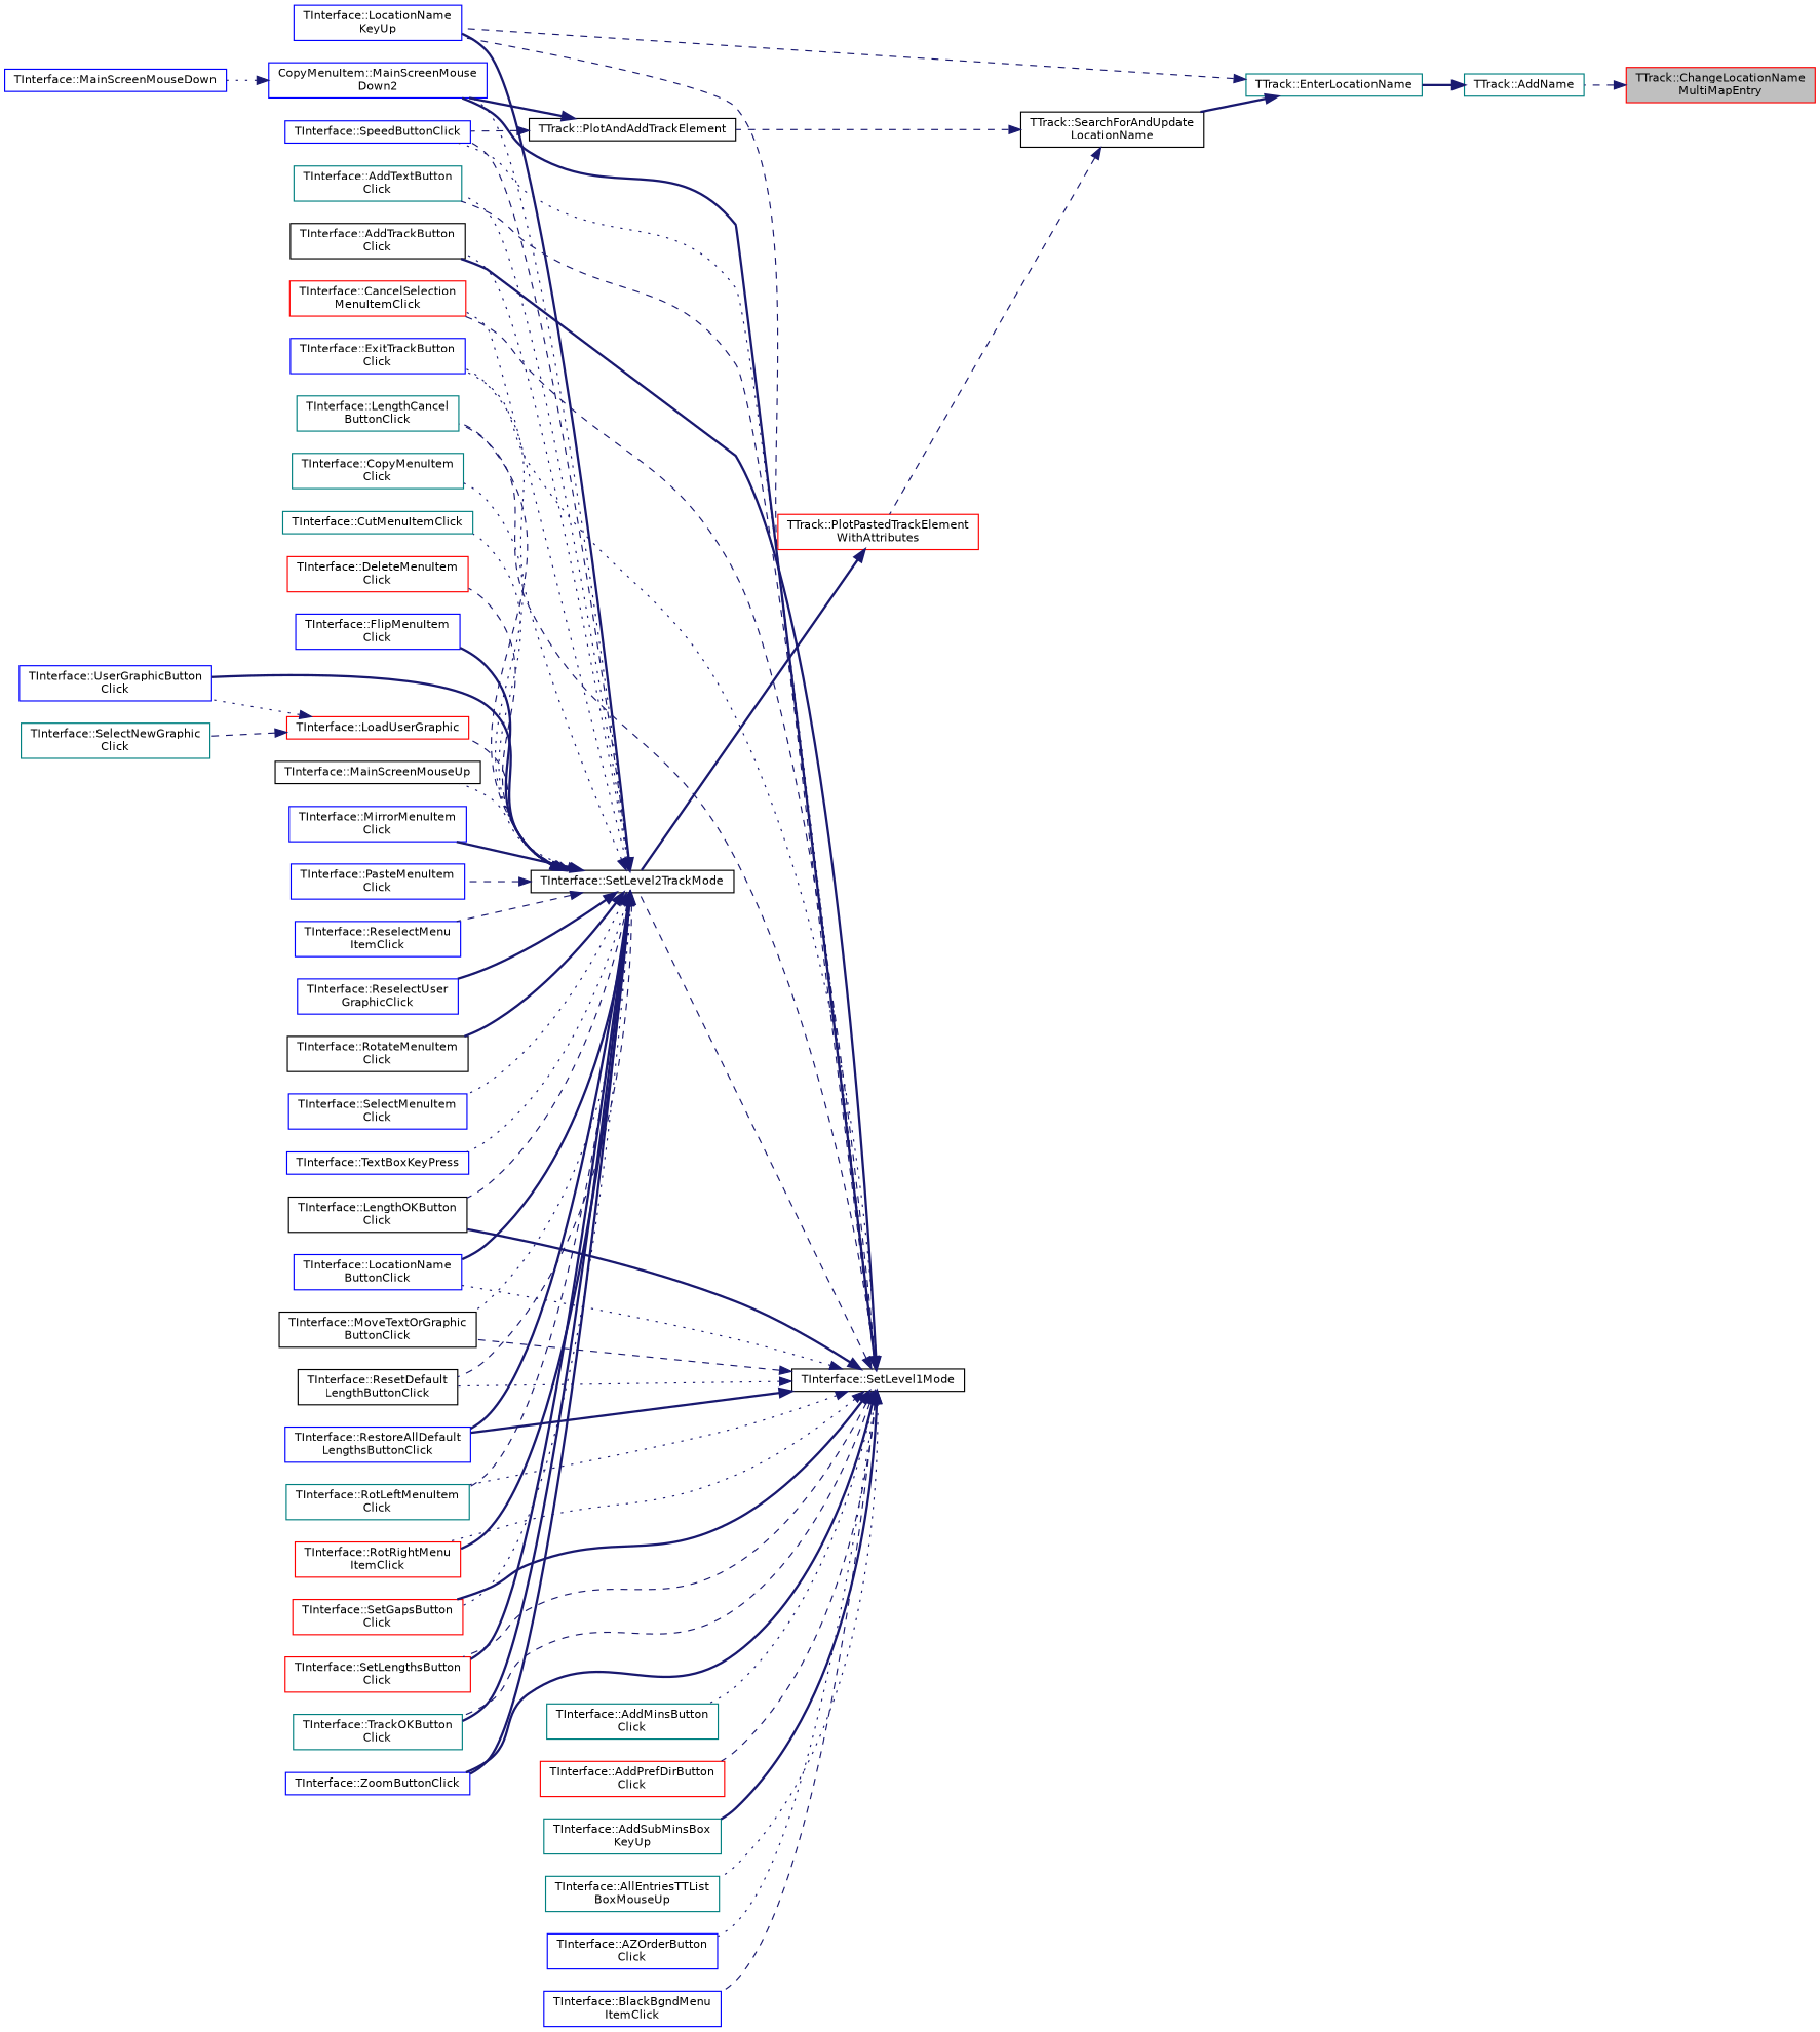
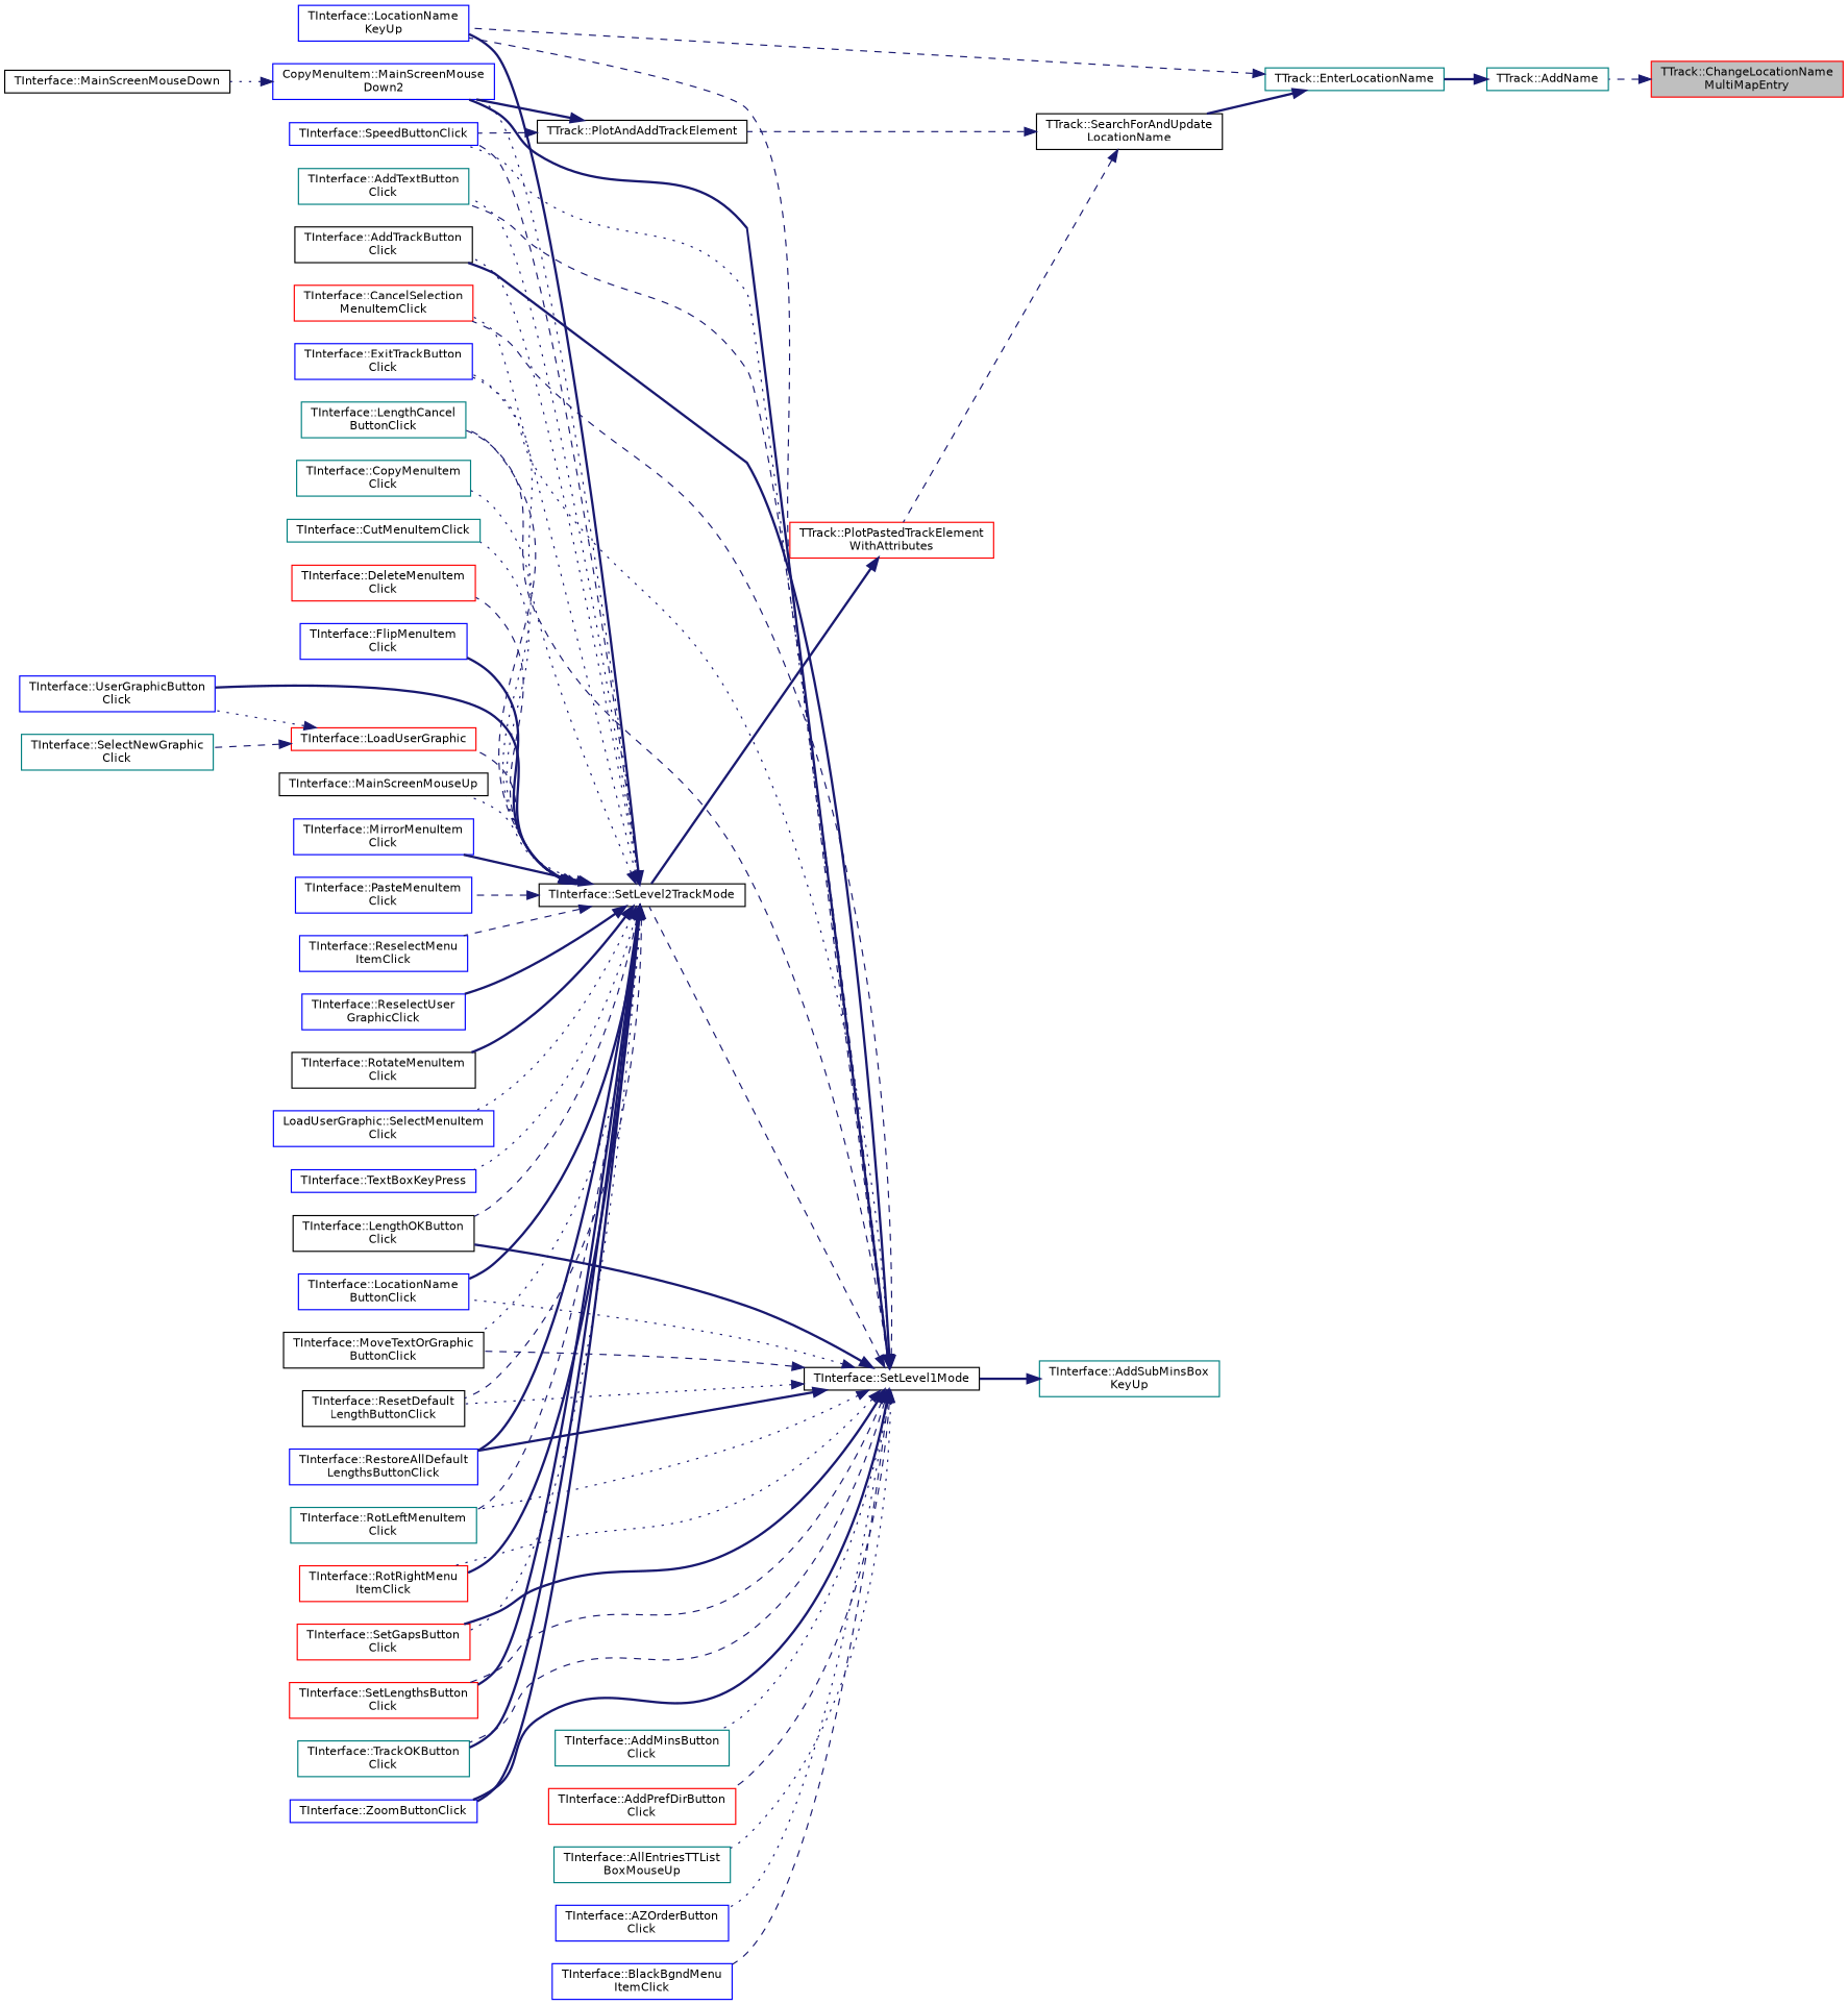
  digraph {
    rankdir=RL
    node [color=blue fillcolor=white fontname=Helvetica fontsize=10 shape=record style=filled]
    edge [color=midnightblue dir=back fontname=Helvetica fontsize=10 labelfontname=Helvetica labelfontsize=10 style=dashed]
    n1 [color=red fillcolor=grey75 fontcolor=black height=0.2 label="TTrack::ChangeLocationName\lMultiMapEntry" width=0.4]
    n2 [color=teal height=0.2 label="TTrack::AddName" width=0.4]
    n3 [color=teal height=0.2 label="TTrack::EnterLocationName" width=0.4]
    n4 [height=0.2 label="TInterface::LocationName\lKeyUp" width=0.4]
    n5 [color=black height=0.2 label="TTrack::SearchForAndUpdate\lLocationName" width=0.4]
    n6 [color=black height=0.2 label="TTrack::PlotAndAddTrackElement" width=0.4]
    n7 [color=red height=0.2 label="TTrack::PlotPastedTrackElement\lWithAttributes" width=0.4]
    n8 [height=0.2 label="CopyMenuItem::MainScreenMouse\lDown2" width=0.4]
    n9 [height=0.2 label="TInterface::SpeedButtonClick" width=0.4]
    n10 [color=black height=0.2 label="TInterface::SetLevel2TrackMode" width=0.4]
-   n11 [height=0.2 label="TInterface::MainScreenMouseDown" width=0.4]
+   n11 [color=black height=0.2 label="TInterface::MainScreenMouseDown" width=0.4]
    n12 [color=teal height=0.2 label="TInterface::AddTextButton\lClick" width=0.4]
    n13 [color=black height=0.2 label="TInterface::AddTrackButton\lClick" width=0.4]
    n14 [color=red height=0.2 label="TInterface::CancelSelection\lMenuItemClick" width=0.4]
    n15 [color=teal height=0.2 label="TInterface::CopyMenuItem\lClick" width=0.4]
    n16 [color=teal height=0.2 label="TInterface::CutMenuItemClick" width=0.4]
    n17 [color=red height=0.2 label="TInterface::DeleteMenuItem\lClick" width=0.4]
    n18 [height=0.2 label="TInterface::ExitTrackButton\lClick" width=0.4]
    n19 [height=0.2 label="TInterface::FlipMenuItem\lClick" width=0.4]
    n20 [color=teal height=0.2 label="TInterface::LengthCancel\lButtonClick" width=0.4]
    n21 [color=black height=0.2 label="TInterface::LengthOKButton\lClick" width=0.4]
    n22 [color=red height=0.2 label="TInterface::LoadUserGraphic" width=0.4]
    n23 [height=0.2 label="TInterface::UserGraphicButton\lClick" width=0.4]
    n24 [height=0.2 label="TInterface::LocationName\lButtonClick" width=0.4]
    n25 [color=black height=0.2 label="TInterface::MainScreenMouseUp" width=0.4]
    n26 [height=0.2 label="TInterface::MirrorMenuItem\lClick" width=0.4]
    n27 [color=black height=0.2 label="TInterface::MoveTextOrGraphic\lButtonClick" width=0.4]
    n28 [height=0.2 label="TInterface::PasteMenuItem\lClick" width=0.4]
    n29 [height=0.2 label="TInterface::ReselectMenu\lItemClick" width=0.4]
    n30 [height=0.2 label="TInterface::ReselectUser\lGraphicClick" width=0.4]
    n31 [color=black height=0.2 label="TInterface::ResetDefault\lLengthButtonClick" width=0.4]
    n32 [height=0.2 label="TInterface::RestoreAllDefault\lLengthsButtonClick" width=0.4]
    n33 [color=black height=0.2 label="TInterface::RotateMenuItem\lClick" width=0.4]
    n34 [color=teal height=0.2 label="TInterface::RotLeftMenuItem\lClick" width=0.4]
    n35 [color=red height=0.2 label="TInterface::RotRightMenu\lItemClick" width=0.4]
-   n36 [height=0.2 label="TInterface::SelectMenuItem\lClick" width=0.4]
+   n36 [height=0.2 label="LoadUserGraphic::SelectMenuItem\lClick" width=0.4]
    n37 [color=red height=0.2 label="TInterface::SetGapsButton\lClick" width=0.4]
    n38 [color=red height=0.2 label="TInterface::SetLengthsButton\lClick" width=0.4]
    n39 [color=teal height=0.2 label="TInterface::TrackOKButton\lClick" width=0.4]
    n40 [height=0.2 label="TInterface::ZoomButtonClick" width=0.4]
    n41 [height=0.2 label="TInterface::TextBoxKeyPress" width=0.4]
    n42 [color=teal height=0.2 label="TInterface::SelectNewGraphic\lClick" width=0.4]
    n43 [color=black height=0.2 label="TInterface::SetLevel1Mode" width=0.4]
    n44 [color=teal height=0.2 label="TInterface::AddMinsButton\lClick" width=0.4]
    n45 [color=red height=0.2 label="TInterface::AddPrefDirButton\lClick" width=0.4]
    n46 [color=teal height=0.2 label="TInterface::AddSubMinsBox\lKeyUp" width=0.4]
    n47 [color=teal height=0.2 label="TInterface::AllEntriesTTList\lBoxMouseUp" width=0.4]
    n48 [height=0.2 label="TInterface::AZOrderButton\lClick" width=0.4]
    n49 [height=0.2 label="TInterface::BlackBgndMenu\lItemClick" width=0.4]
    n1 -> n2
    n2 -> n3 [style=bold]
    n3 -> n4
    n3 -> n5 [style=bold]
    n5 -> n6
    n5 -> n7
    n6 -> n8 [style=bold]
    n6 -> n9
    n7 -> n10 [style=bold]
    n8 -> n11 [style=dotted]
    n10 -> n4 [style=bold]
    n10 -> n8 [style=dotted]
    n10 -> n9
    n10 -> n12 [style=dotted]
    n10 -> n13 [style=dotted]
    n10 -> n14 [style=dotted]
    n10 -> n15 [style=dotted]
    n10 -> n16 [style=dotted]
    n10 -> n17
    n10 -> n18 [style=dotted]
    n10 -> n19 [style=bold]
    n10 -> n20
    n10 -> n21
    n10 -> n22
    n10 -> n23 [style=bold]
    n10 -> n24 [style=bold]
    n10 -> n25 [style=dotted]
    n10 -> n26 [style=bold]
    n10 -> n27 [style=dotted]
    n10 -> n28
    n10 -> n29
    n10 -> n30 [style=bold]
    n10 -> n31
    n10 -> n32 [style=bold]
    n10 -> n33 [style=bold]
    n10 -> n34
    n10 -> n35 [style=bold]
    n10 -> n36 [style=dotted]
    n10 -> n37 [style=dotted]
    n10 -> n38 [style=bold]
    n10 -> n39 [style=bold]
    n10 -> n40 [style=bold]
    n10 -> n41 [style=dotted]
    n22 -> n23 [style=dotted]
    n22 -> n42
    n43 -> n4
    n43 -> n8 [style=bold]
    n43 -> n9 [style=dotted]
    n43 -> n10
    n43 -> n12
    n43 -> n13 [style=bold]
    n43 -> n14
    n43 -> n18 [style=dotted]
    n43 -> n20
    n43 -> n21 [style=bold]
    n43 -> n24 [style=dotted]
    n43 -> n27
    n43 -> n31 [style=dotted]
    n43 -> n32 [style=bold]
    n43 -> n34 [style=dotted]
    n43 -> n35 [style=dotted]
    n43 -> n37 [style=bold]
    n43 -> n38
    n43 -> n39
    n43 -> n40 [style=bold]
    n43 -> n44 [style=dotted]
    n43 -> n45
-   n43 -> n46 [style=bold]
+   n46 -> n43 [style=bold]
    n43 -> n47 [style=dotted]
    n43 -> n48 [style=dotted]
    n43 -> n49
  }
